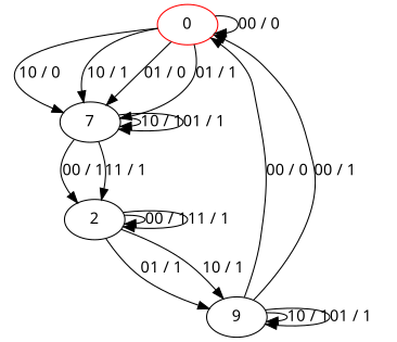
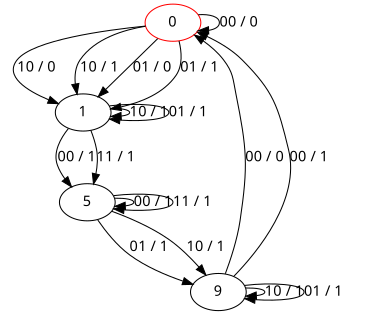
  digraph {
    fontname="Noto Sans"
    node [fontname="Noto Sans"]
    edge [fontname="Noto Sans"]
    0 [color=red]
-   1 [label=7]
-   2
+   1
+   2 [label=5]
    n4 [label=9]
    0 -> 0 [label="00 / 0"]
    0 -> 1 [label="10 / 0"]
    0 -> 1 [label="10 / 1"]
    0 -> 1 [label="01 / 0"]
    0 -> 1 [label="01 / 1"]
    1 -> 1 [label="10 / 1"]
    1 -> 1 [label="01 / 1"]
    1 -> 2 [label="00 / 1"]
    1 -> 2 [label="11 / 1"]
    2 -> 2 [label="00 / 1"]
    2 -> 2 [label="11 / 1"]
    2 -> n4 [label="01 / 1"]
    2 -> n4 [label="10 / 1"]
    n4 -> 0 [label="00 / 0"]
    n4 -> 0 [label="00 / 1"]
    n4 -> n4 [label="10 / 1"]
    n4 -> n4 [label="01 / 1"]
  }
